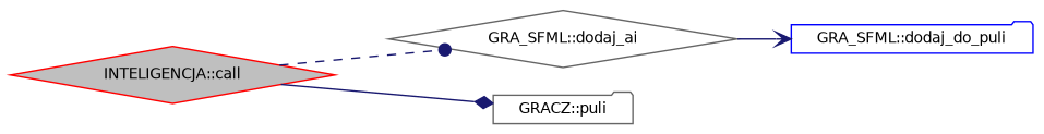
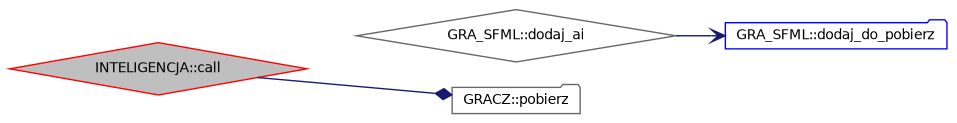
  digraph {
    rankdir=LR
    node [color=gray40 fillcolor=white fontname=Helvetica fontsize=10 shape=diamond style=filled]
    edge [color=midnightblue fontname=Helvetica fontsize=10 labelfontname=Helvetica labelfontsize=10 style=solid]
    n1 [color=red fillcolor=grey75 fontcolor=black height=0.2 label="INTELIGENCJA::call" width=0.4]
    n2 [height=0.2 label="GRA_SFML::dodaj_ai" width=0.4]
-   n3 [height=0.2 label="GRACZ::puli" shape=folder width=0.4]
-   n4 [color=blue height=0.2 label="GRA_SFML::dodaj_do_puli" shape=folder width=0.4]
-   n1 -> n2 [arrowhead=dot style=dashed]
+   n3 [height=0.2 label="GRACZ::pobierz" shape=folder width=0.4]
+   n4 [color=blue height=0.2 label="GRA_SFML::dodaj_do_pobierz" shape=folder width=0.4]
    n1 -> n3 [arrowhead=diamond]
    n2 -> n4 [arrowhead=vee]
  }
